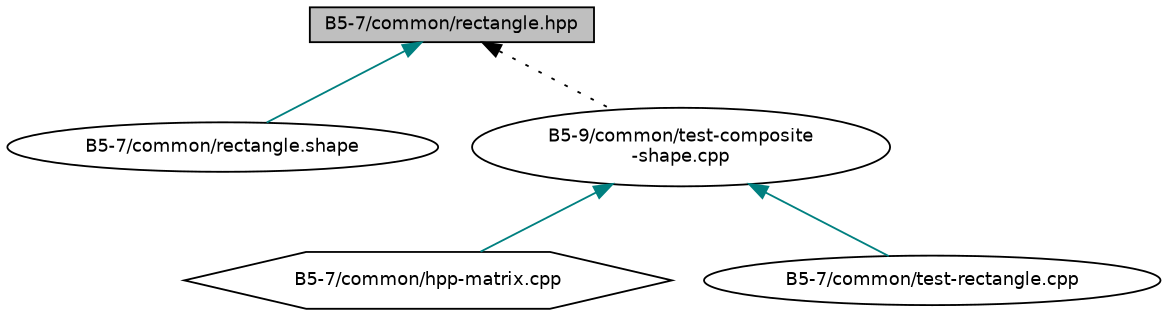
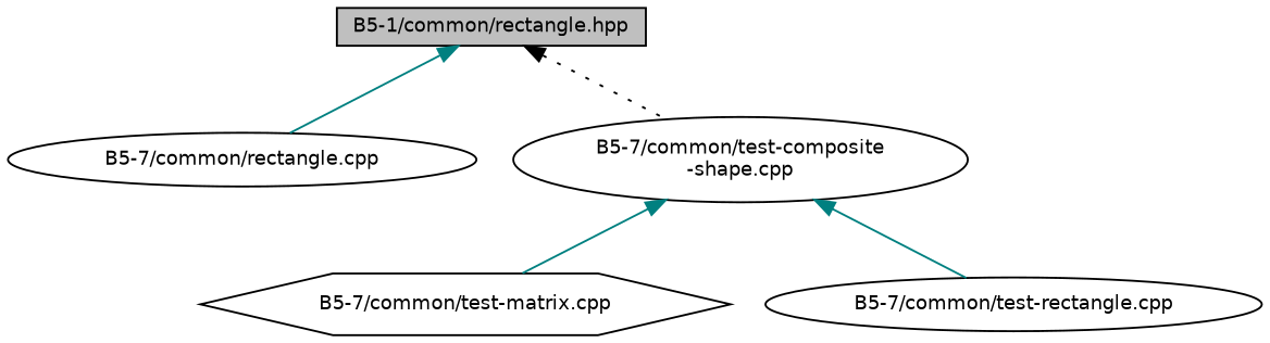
  digraph {
    node [color=black fillcolor=white fontname=Helvetica fontsize=10 shape=ellipse style=filled]
    edge [color=teal dir=back fontname=Helvetica fontsize=10 labelfontname=Helvetica labelfontsize=10 style=solid]
-   n1 [fillcolor=grey75 fontcolor=black height=0.2 label="B5-7/common/rectangle.hpp" shape=box width=0.4]
-   n2 [height=0.2 label="B5-7/common/rectangle.shape" width=0.4]
-   n3 [height=0.2 label="B5-9/common/test-composite\l-shape.cpp" width=0.4]
-   n4 [height=0.2 label="B5-7/common/hpp-matrix.cpp" shape=hexagon width=0.4]
+   n1 [fillcolor=grey75 fontcolor=black height=0.2 label="B5-1/common/rectangle.hpp" shape=box width=0.4]
+   n2 [height=0.2 label="B5-7/common/rectangle.cpp" width=0.4]
+   n3 [height=0.2 label="B5-7/common/test-composite\l-shape.cpp" width=0.4]
+   n4 [height=0.2 label="B5-7/common/test-matrix.cpp" shape=hexagon width=0.4]
    n5 [height=0.2 label="B5-7/common/test-rectangle.cpp" width=0.4]
    n1 -> n2
    n1 -> n3 [color=black style=dotted]
    n3 -> n4
    n3 -> n5
  }
